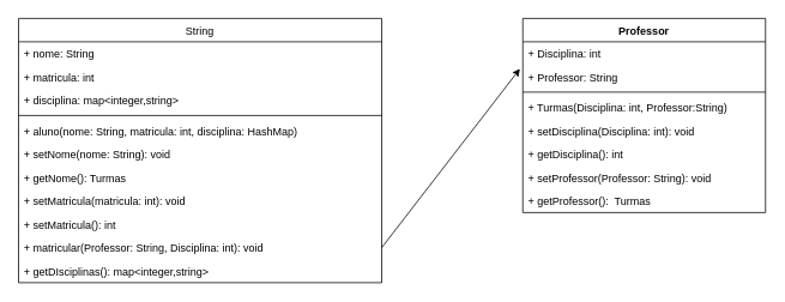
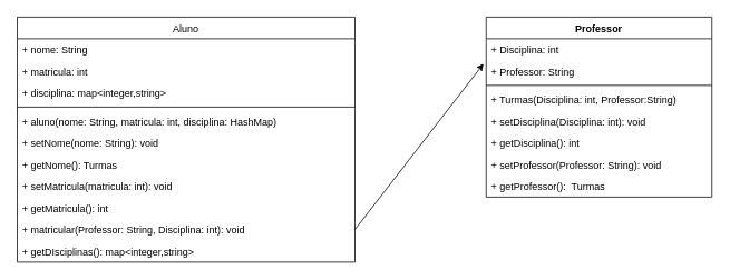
  <mxCell id="0" />
  <mxCell id="1" parent="0" />
- <mxCell id="2" value="String" style="swimlane;fontStyle=0;align=center;verticalAlign=top;childLayout=stackLayout;horizontal=1;startSize=26;horizontalStack=0;resizeParent=1;resizeParentMax=0;resizeLast=0;collapsible=1;marginBottom=0;" parent="1" vertex="1"><mxGeometry x="20" y="20" width="404" height="294" as="geometry" /></mxCell>
+ <mxCell id="2" value="Aluno" style="swimlane;fontStyle=0;align=center;verticalAlign=top;childLayout=stackLayout;horizontal=1;startSize=26;horizontalStack=0;resizeParent=1;resizeParentMax=0;resizeLast=0;collapsible=1;marginBottom=0;" parent="1" vertex="1"><mxGeometry x="20" y="20" width="404" height="294" as="geometry" /></mxCell>
  <mxCell id="3" value="+ nome: String" style="text;strokeColor=none;fillColor=none;align=left;verticalAlign=top;spacingLeft=4;spacingRight=4;overflow=hidden;rotatable=0;points=[[0,0.5],[1,0.5]];portConstraint=eastwest;" parent="2" vertex="1"><mxGeometry y="26" width="404" height="26" as="geometry" /></mxCell>
  <mxCell id="4" value="+ matricula: int" style="text;strokeColor=none;fillColor=none;align=left;verticalAlign=top;spacingLeft=4;spacingRight=4;overflow=hidden;rotatable=0;points=[[0,0.5],[1,0.5]];portConstraint=eastwest;" vertex="1" parent="2"><mxGeometry y="52" width="404" height="26" as="geometry" /></mxCell>
  <mxCell id="5" value="+ disciplina: map&lt;integer,string&gt;" style="text;strokeColor=none;fillColor=none;align=left;verticalAlign=top;spacingLeft=4;spacingRight=4;overflow=hidden;rotatable=0;points=[[0,0.5],[1,0.5]];portConstraint=eastwest;" parent="2" vertex="1"><mxGeometry y="78" width="404" height="26" as="geometry" /></mxCell>
  <mxCell id="6" value="" style="line;strokeWidth=1;fillColor=none;align=left;verticalAlign=middle;spacingTop=-1;spacingLeft=3;spacingRight=3;rotatable=0;labelPosition=right;points=[];portConstraint=eastwest;strokeColor=inherit;" parent="2" vertex="1"><mxGeometry y="104" width="404" height="8" as="geometry" /></mxCell>
  <mxCell id="7" value="+ aluno(nome: String, matricula: int, disciplina: HashMap)" style="text;strokeColor=none;fillColor=none;align=left;verticalAlign=top;spacingLeft=4;spacingRight=4;overflow=hidden;rotatable=0;points=[[0,0.5],[1,0.5]];portConstraint=eastwest;" parent="2" vertex="1"><mxGeometry y="112" width="404" height="26" as="geometry" /></mxCell>
  <mxCell id="8" value="+ setNome(nome: String): void" style="text;strokeColor=none;fillColor=none;align=left;verticalAlign=top;spacingLeft=4;spacingRight=4;overflow=hidden;rotatable=0;points=[[0,0.5],[1,0.5]];portConstraint=eastwest;" vertex="1" parent="2"><mxGeometry y="138" width="404" height="26" as="geometry" /></mxCell>
  <mxCell id="9" value="+ getNome(): Turmas" style="text;strokeColor=none;fillColor=none;align=left;verticalAlign=top;spacingLeft=4;spacingRight=4;overflow=hidden;rotatable=0;points=[[0,0.5],[1,0.5]];portConstraint=eastwest;" vertex="1" parent="2"><mxGeometry y="164" width="404" height="26" as="geometry" /></mxCell>
  <mxCell id="10" value="+ setMatricula(matricula: int): void" style="text;strokeColor=none;fillColor=none;align=left;verticalAlign=top;spacingLeft=4;spacingRight=4;overflow=hidden;rotatable=0;points=[[0,0.5],[1,0.5]];portConstraint=eastwest;" vertex="1" parent="2"><mxGeometry y="190" width="404" height="26" as="geometry" /></mxCell>
- <mxCell id="11" value="+ setMatricula(): int" style="text;strokeColor=none;fillColor=none;align=left;verticalAlign=top;spacingLeft=4;spacingRight=4;overflow=hidden;rotatable=0;points=[[0,0.5],[1,0.5]];portConstraint=eastwest;" vertex="1" parent="2"><mxGeometry y="216" width="404" height="26" as="geometry" /></mxCell>
+ <mxCell id="11" value="+ getMatricula(): int" style="text;strokeColor=none;fillColor=none;align=left;verticalAlign=top;spacingLeft=4;spacingRight=4;overflow=hidden;rotatable=0;points=[[0,0.5],[1,0.5]];portConstraint=eastwest;" vertex="1" parent="2"><mxGeometry y="216" width="404" height="26" as="geometry" /></mxCell>
  <mxCell id="12" value="+ matricular(Professor: String, Disciplina: int): void" style="text;strokeColor=none;fillColor=none;align=left;verticalAlign=top;spacingLeft=4;spacingRight=4;overflow=hidden;rotatable=0;points=[[0,0.5],[1,0.5]];portConstraint=eastwest;" parent="2" vertex="1"><mxGeometry y="242" width="404" height="26" as="geometry" /></mxCell>
  <mxCell id="13" value="+ getDIsciplinas(): map&lt;integer,string&gt;" style="text;strokeColor=none;fillColor=none;align=left;verticalAlign=top;spacingLeft=4;spacingRight=4;overflow=hidden;rotatable=0;points=[[0,0.5],[1,0.5]];portConstraint=eastwest;" vertex="1" parent="2"><mxGeometry y="268" width="404" height="26" as="geometry" /></mxCell>
  <mxCell id="14" value="Professor" style="swimlane;fontStyle=1;align=center;verticalAlign=top;childLayout=stackLayout;horizontal=1;startSize=26;horizontalStack=0;resizeParent=1;resizeParentMax=0;resizeLast=0;collapsible=1;marginBottom=0;" vertex="1" parent="1"><mxGeometry x="581" y="20" width="270" height="216" as="geometry"><mxRectangle x="510" y="430" width="80" height="30" as="alternateBounds" /></mxGeometry></mxCell>
  <mxCell id="15" value="+ Disciplina: int" style="text;strokeColor=none;fillColor=none;align=left;verticalAlign=top;spacingLeft=4;spacingRight=4;overflow=hidden;rotatable=0;points=[[0,0.5],[1,0.5]];portConstraint=eastwest;" vertex="1" parent="14"><mxGeometry y="26" width="270" height="26" as="geometry" /></mxCell>
  <mxCell id="16" value="+ Professor: String" style="text;strokeColor=none;fillColor=none;align=left;verticalAlign=top;spacingLeft=4;spacingRight=4;overflow=hidden;rotatable=0;points=[[0,0.5],[1,0.5]];portConstraint=eastwest;" vertex="1" parent="14"><mxGeometry y="52" width="270" height="26" as="geometry" /></mxCell>
  <mxCell id="17" value="" style="line;strokeWidth=1;fillColor=none;align=left;verticalAlign=middle;spacingTop=-1;spacingLeft=3;spacingRight=3;rotatable=0;labelPosition=right;points=[];portConstraint=eastwest;strokeColor=inherit;" vertex="1" parent="14"><mxGeometry y="78" width="270" height="8" as="geometry" /></mxCell>
  <mxCell id="18" value="+ Turmas(Disciplina: int, Professor:String)" style="text;strokeColor=none;fillColor=none;align=left;verticalAlign=top;spacingLeft=4;spacingRight=4;overflow=hidden;rotatable=0;points=[[0,0.5],[1,0.5]];portConstraint=eastwest;" vertex="1" parent="14"><mxGeometry y="86" width="270" height="26" as="geometry" /></mxCell>
  <mxCell id="19" value="+ setDisciplina(Disciplina: int): void" style="text;strokeColor=none;fillColor=none;align=left;verticalAlign=top;spacingLeft=4;spacingRight=4;overflow=hidden;rotatable=0;points=[[0,0.5],[1,0.5]];portConstraint=eastwest;" vertex="1" parent="14"><mxGeometry y="112" width="270" height="26" as="geometry" /></mxCell>
  <mxCell id="20" value="+ getDisciplina(): int" style="text;strokeColor=none;fillColor=none;align=left;verticalAlign=top;spacingLeft=4;spacingRight=4;overflow=hidden;rotatable=0;points=[[0,0.5],[1,0.5]];portConstraint=eastwest;" vertex="1" parent="14"><mxGeometry y="138" width="270" height="26" as="geometry" /></mxCell>
  <mxCell id="21" value="+ setProfessor(Professor: String): void" style="text;strokeColor=none;fillColor=none;align=left;verticalAlign=top;spacingLeft=4;spacingRight=4;overflow=hidden;rotatable=0;points=[[0,0.5],[1,0.5]];portConstraint=eastwest;" vertex="1" parent="14"><mxGeometry y="164" width="270" height="26" as="geometry" /></mxCell>
  <mxCell id="22" value="+ getProfessor():  Turmas" style="text;strokeColor=none;fillColor=none;align=left;verticalAlign=top;spacingLeft=4;spacingRight=4;overflow=hidden;rotatable=0;points=[[0,0.5],[1,0.5]];portConstraint=eastwest;" vertex="1" parent="14"><mxGeometry y="190" width="270" height="26" as="geometry" /></mxCell>
  <mxCell id="23" style="edgeStyle=none;html=1;entryX=-0.012;entryY=0.156;entryDx=0;entryDy=0;exitX=1;exitY=0.5;exitDx=0;exitDy=0;entryPerimeter=0;" edge="1" parent="1" source="12" target="16"><mxGeometry relative="1" as="geometry"><mxPoint x="450" y="145" as="sourcePoint" /><mxPoint x="520" y="119" as="targetPoint" /></mxGeometry></mxCell>
